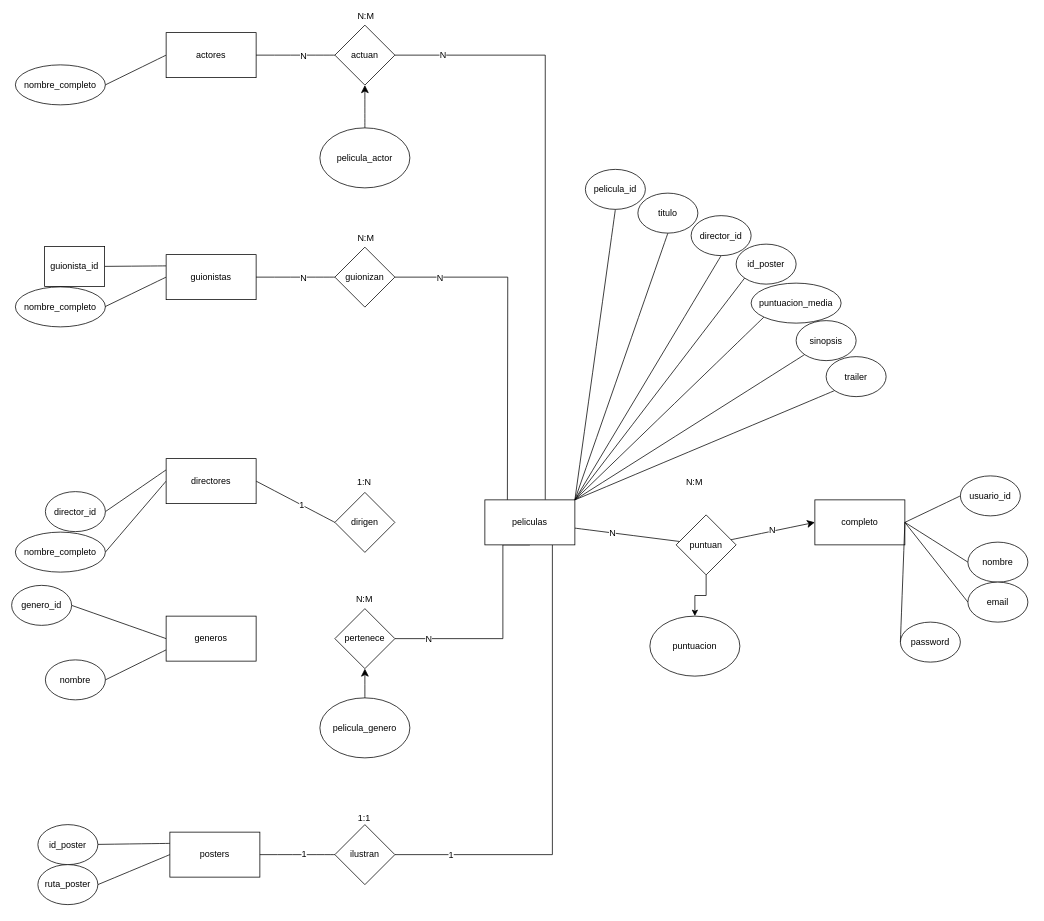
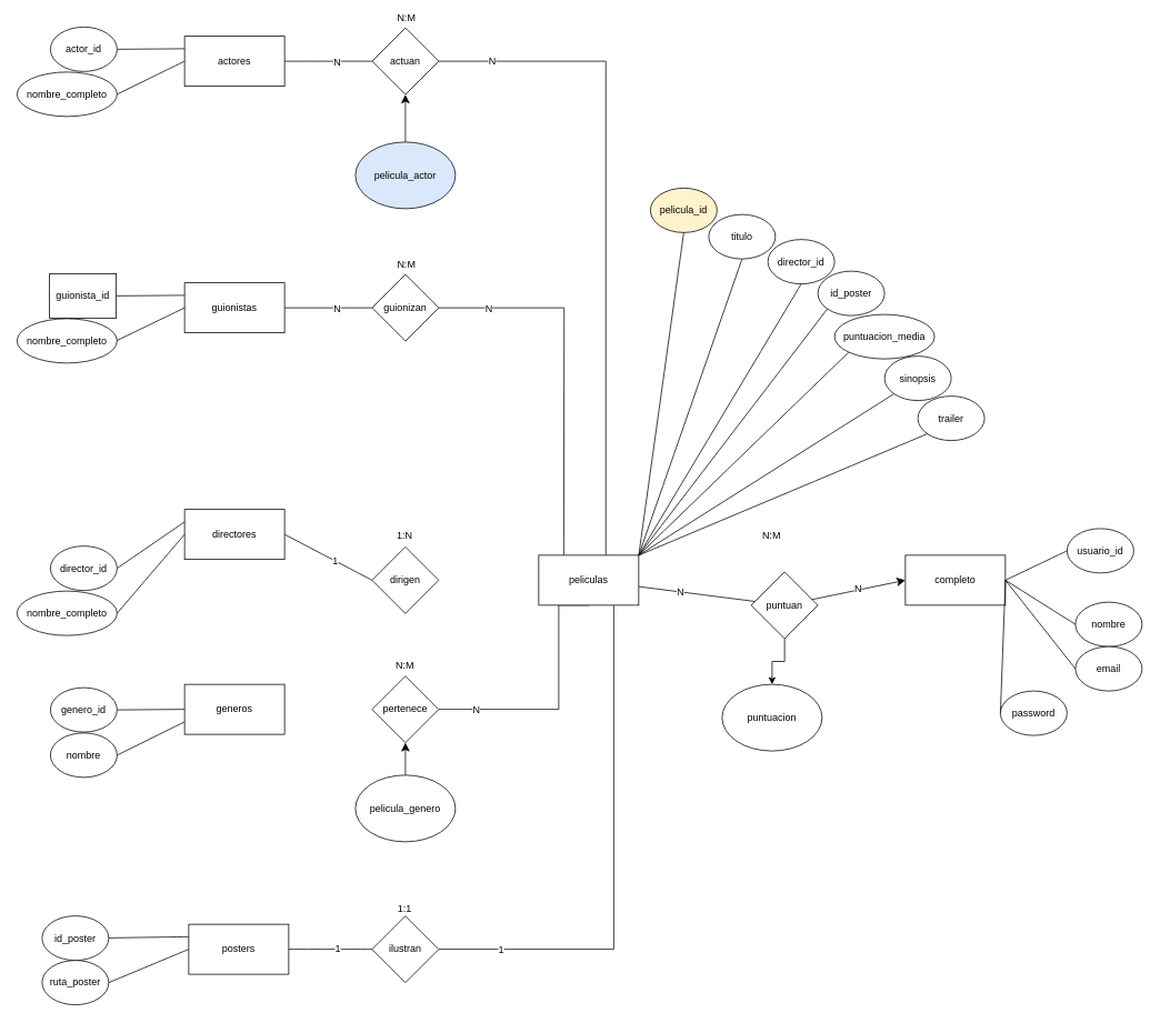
  <mxCell id="0" />
  <mxCell id="1" parent="0" />
  <mxCell id="2" style="rounded=0;orthogonalLoop=1;jettySize=auto;html=1;entryX=1;entryY=0.5;entryDx=0;entryDy=0;fontSize=12;startSize=8;endSize=8;endArrow=none;startFill=0;edgeStyle=orthogonalEdgeStyle;exitX=0.75;exitY=1;exitDx=0;exitDy=0;" parent="1" source="78" target="25" edge="1"><mxGeometry relative="1" as="geometry"><mxPoint x="736" y="684" as="sourcePoint" /><Array as="points"><mxPoint x="736" y="1139" /></Array></mxGeometry></mxCell>
  <mxCell id="3" value="1" style="edgeLabel;html=1;align=center;verticalAlign=middle;resizable=0;points=[];fontSize=12;" parent="2" vertex="1" connectable="0"><mxGeometry x="0.63" relative="1" as="geometry"><mxPoint x="-41" as="offset" /></mxGeometry></mxCell>
  <mxCell id="4" value="" style="edgeStyle=none;curved=1;rounded=0;orthogonalLoop=1;jettySize=auto;html=1;fontSize=12;startSize=8;endSize=8;endArrow=none;startFill=0;" parent="1" source="78" target="37" edge="1"><mxGeometry relative="1" as="geometry" /></mxCell>
  <mxCell id="5" value="N" style="edgeLabel;html=1;align=center;verticalAlign=middle;resizable=0;points=[];fontSize=12;" parent="4" vertex="1" connectable="0"><mxGeometry x="-0.292" relative="1" as="geometry"><mxPoint as="offset" /></mxGeometry></mxCell>
  <mxCell id="6" style="edgeStyle=none;curved=1;rounded=0;orthogonalLoop=1;jettySize=auto;html=1;exitX=0;exitY=0.5;exitDx=0;exitDy=0;entryX=1;entryY=0.5;entryDx=0;entryDy=0;fontSize=12;startSize=8;endSize=8;endArrow=none;startFill=0;" parent="1" source="8" target="14" edge="1"><mxGeometry relative="1" as="geometry" /></mxCell>
  <mxCell id="7" value="1" style="edgeLabel;html=1;align=center;verticalAlign=middle;resizable=0;points=[];fontSize=12;" parent="6" vertex="1" connectable="0"><mxGeometry x="-0.157" relative="1" as="geometry"><mxPoint as="offset" /></mxGeometry></mxCell>
  <mxCell id="8" value="dirigen" style="rhombus;whiteSpace=wrap;html=1;" parent="1" vertex="1"><mxGeometry x="446" y="656" width="80" height="80" as="geometry" /></mxCell>
+ <mxCell id="9" style="edgeStyle=none;curved=1;rounded=0;orthogonalLoop=1;jettySize=auto;html=1;exitX=0;exitY=0.25;exitDx=0;exitDy=0;entryX=1;entryY=0.5;entryDx=0;entryDy=0;fontSize=12;startSize=8;endSize=8;endArrow=none;startFill=0;" parent="1" source="11" target="59" edge="1"><mxGeometry relative="1" as="geometry" /></mxCell>
  <mxCell id="10" style="edgeStyle=none;curved=1;rounded=0;orthogonalLoop=1;jettySize=auto;html=1;exitX=0;exitY=0.5;exitDx=0;exitDy=0;entryX=1;entryY=0.5;entryDx=0;entryDy=0;fontSize=12;startSize=8;endSize=8;endArrow=none;startFill=0;" parent="1" source="11" target="58" edge="1"><mxGeometry relative="1" as="geometry" /></mxCell>
  <mxCell id="11" value="actores" style="rounded=0;whiteSpace=wrap;html=1;" parent="1" vertex="1"><mxGeometry x="221" y="43" width="120" height="60" as="geometry" /></mxCell>
  <mxCell id="12" style="edgeStyle=none;curved=1;rounded=0;orthogonalLoop=1;jettySize=auto;html=1;exitX=0;exitY=0.25;exitDx=0;exitDy=0;entryX=1;entryY=0.5;entryDx=0;entryDy=0;fontSize=12;startSize=8;endSize=8;endArrow=none;startFill=0;" parent="1" source="14" target="57" edge="1"><mxGeometry relative="1" as="geometry" /></mxCell>
  <mxCell id="13" style="edgeStyle=none;curved=1;rounded=0;orthogonalLoop=1;jettySize=auto;html=1;exitX=0;exitY=0.5;exitDx=0;exitDy=0;entryX=1;entryY=0.5;entryDx=0;entryDy=0;fontSize=12;startSize=8;endSize=8;endArrow=none;startFill=0;" parent="1" source="14" edge="1"><mxGeometry relative="1" as="geometry"><mxPoint x="140" y="735.665" as="targetPoint" /></mxGeometry></mxCell>
  <mxCell id="14" value="directores" style="rounded=0;whiteSpace=wrap;html=1;" parent="1" vertex="1"><mxGeometry x="221" y="611" width="120" height="60" as="geometry" /></mxCell>
  <mxCell id="15" style="edgeStyle=none;curved=1;rounded=0;orthogonalLoop=1;jettySize=auto;html=1;exitX=0;exitY=0.25;exitDx=0;exitDy=0;entryX=1;entryY=0.5;entryDx=0;entryDy=0;fontSize=12;startSize=8;endSize=8;endArrow=none;startFill=0;" parent="1" source="17" target="56" edge="1"><mxGeometry relative="1" as="geometry" /></mxCell>
  <mxCell id="16" style="edgeStyle=none;curved=1;rounded=0;orthogonalLoop=1;jettySize=auto;html=1;exitX=0;exitY=0.5;exitDx=0;exitDy=0;entryX=1;entryY=0.5;entryDx=0;entryDy=0;fontSize=12;startSize=8;endSize=8;endArrow=none;startFill=0;" parent="1" source="17" edge="1"><mxGeometry relative="1" as="geometry"><mxPoint x="139" y="408.665" as="targetPoint" /></mxGeometry></mxCell>
  <mxCell id="17" value="guionistas" style="rounded=0;whiteSpace=wrap;html=1;" parent="1" vertex="1"><mxGeometry x="221" y="339" width="120" height="60" as="geometry" /></mxCell>
  <mxCell id="18" style="edgeStyle=none;curved=1;rounded=0;orthogonalLoop=1;jettySize=auto;html=1;exitX=0;exitY=0.25;exitDx=0;exitDy=0;fontSize=12;startSize=8;endSize=8;endArrow=none;startFill=0;" parent="1" source="20" target="72" edge="1"><mxGeometry relative="1" as="geometry" /></mxCell>
  <mxCell id="19" style="edgeStyle=none;curved=1;rounded=0;orthogonalLoop=1;jettySize=auto;html=1;exitX=0;exitY=0.5;exitDx=0;exitDy=0;entryX=1;entryY=0.5;entryDx=0;entryDy=0;fontSize=12;startSize=8;endSize=8;endArrow=none;startFill=0;" parent="1" source="20" target="73" edge="1"><mxGeometry relative="1" as="geometry" /></mxCell>
  <mxCell id="20" value="p&lt;span style=&quot;background-color: transparent; color: light-dark(rgb(0, 0, 0), rgb(255, 255, 255));&quot;&gt;osters&lt;/span&gt;" style="rounded=0;whiteSpace=wrap;html=1;" parent="1" vertex="1"><mxGeometry x="226" y="1109" width="120" height="60" as="geometry" /></mxCell>
  <mxCell id="21" value="completo" style="rounded=0;whiteSpace=wrap;html=1;" parent="1" vertex="1"><mxGeometry x="1086" y="666" width="120" height="60" as="geometry" /></mxCell>
  <mxCell id="22" value="1:N" style="edgeLabel;html=1;align=center;verticalAlign=middle;resizable=0;points=[];fontSize=12;" parent="1" vertex="1" connectable="0"><mxGeometry x="491" y="642" as="geometry"><mxPoint x="-7" as="offset" /></mxGeometry></mxCell>
  <mxCell id="23" value="" style="edgeStyle=none;curved=1;rounded=0;orthogonalLoop=1;jettySize=auto;html=1;fontSize=12;startSize=8;endSize=8;endArrow=none;startFill=0;" parent="1" source="25" target="20" edge="1"><mxGeometry relative="1" as="geometry" /></mxCell>
  <mxCell id="24" value="1" style="edgeLabel;html=1;align=center;verticalAlign=middle;resizable=0;points=[];fontSize=12;" parent="23" vertex="1" connectable="0"><mxGeometry x="-0.163" y="-1" relative="1" as="geometry"><mxPoint as="offset" /></mxGeometry></mxCell>
  <mxCell id="25" value="ilustran" style="rhombus;whiteSpace=wrap;html=1;" parent="1" vertex="1"><mxGeometry x="446" y="1099" width="80" height="80" as="geometry" /></mxCell>
  <mxCell id="26" value="" style="edgeStyle=none;curved=1;rounded=0;orthogonalLoop=1;jettySize=auto;html=1;fontSize=12;startSize=8;endSize=8;endArrow=none;startFill=0;" parent="1" source="30" target="11" edge="1"><mxGeometry relative="1" as="geometry" /></mxCell>
  <mxCell id="27" value="N" style="edgeLabel;html=1;align=center;verticalAlign=middle;resizable=0;points=[];fontSize=12;" parent="26" vertex="1" connectable="0"><mxGeometry x="-0.28" relative="1" as="geometry"><mxPoint x="-5" as="offset" /></mxGeometry></mxCell>
  <mxCell id="28" style="rounded=0;orthogonalLoop=1;jettySize=auto;html=1;exitX=1;exitY=0.5;exitDx=0;exitDy=0;entryX=0.671;entryY=-0.005;entryDx=0;entryDy=0;fontSize=12;startSize=8;endSize=8;entryPerimeter=0;edgeStyle=orthogonalEdgeStyle;endArrow=none;startFill=0;" parent="1" source="30" target="78" edge="1"><mxGeometry relative="1" as="geometry" /></mxCell>
  <mxCell id="29" value="N" style="edgeLabel;html=1;align=center;verticalAlign=middle;resizable=0;points=[];fontSize=12;" parent="28" vertex="1" connectable="0"><mxGeometry x="-0.411" relative="1" as="geometry"><mxPoint x="-137" y="-34" as="offset" /></mxGeometry></mxCell>
  <mxCell id="30" value="actuan" style="rhombus;whiteSpace=wrap;html=1;" parent="1" vertex="1"><mxGeometry x="446" y="33" width="80" height="80" as="geometry" /></mxCell>
  <mxCell id="31" value="" style="edgeStyle=none;curved=1;rounded=0;orthogonalLoop=1;jettySize=auto;html=1;fontSize=12;startSize=8;endSize=8;endArrow=none;startFill=0;" parent="1" target="17" edge="1"><mxGeometry relative="1" as="geometry"><mxPoint x="446" y="369" as="sourcePoint" /></mxGeometry></mxCell>
  <mxCell id="32" value="N" style="edgeLabel;html=1;align=center;verticalAlign=middle;resizable=0;points=[];fontSize=12;" parent="31" vertex="1" connectable="0"><mxGeometry x="-0.043" relative="1" as="geometry"><mxPoint x="7" as="offset" /></mxGeometry></mxCell>
  <mxCell id="33" value="guionizan" style="rhombus;whiteSpace=wrap;html=1;" parent="1" vertex="1"><mxGeometry x="446" y="329" width="80" height="80" as="geometry" /></mxCell>
  <mxCell id="34" value="" style="edgeStyle=none;curved=1;rounded=0;orthogonalLoop=1;jettySize=auto;html=1;fontSize=12;startSize=8;endSize=8;" parent="1" source="37" edge="1"><mxGeometry relative="1" as="geometry"><mxPoint x="1086" y="696" as="targetPoint" /></mxGeometry></mxCell>
  <mxCell id="35" value="N" style="edgeLabel;html=1;align=center;verticalAlign=middle;resizable=0;points=[];fontSize=12;" parent="34" vertex="1" connectable="0"><mxGeometry x="-0.04" y="-3" relative="1" as="geometry"><mxPoint y="-5" as="offset" /></mxGeometry></mxCell>
  <mxCell id="36" style="edgeStyle=orthogonalEdgeStyle;rounded=0;orthogonalLoop=1;jettySize=auto;html=1;exitX=0.5;exitY=1;exitDx=0;exitDy=0;entryX=0.5;entryY=0;entryDx=0;entryDy=0;" parent="1" source="37" target="51" edge="1"><mxGeometry relative="1" as="geometry"><mxPoint x="925.833" y="861" as="targetPoint" /></mxGeometry></mxCell>
  <mxCell id="37" value="puntuan" style="rhombus;whiteSpace=wrap;html=1;" parent="1" vertex="1"><mxGeometry x="901" y="686" width="80" height="80" as="geometry" /></mxCell>
  <mxCell id="38" value="1:1" style="edgeLabel;html=1;align=center;verticalAlign=middle;resizable=0;points=[];fontSize=12;" parent="1" vertex="1" connectable="0"><mxGeometry x="491" y="1089" as="geometry"><mxPoint x="-7" as="offset" /></mxGeometry></mxCell>
  <mxCell id="39" value="N:M" style="edgeLabel;html=1;align=center;verticalAlign=middle;resizable=0;points=[];fontSize=12;" parent="1" vertex="1" connectable="0"><mxGeometry x="493" y="20" as="geometry"><mxPoint x="-7" as="offset" /></mxGeometry></mxCell>
  <mxCell id="40" value="N:M" style="edgeLabel;html=1;align=center;verticalAlign=middle;resizable=0;points=[];fontSize=12;" parent="1" vertex="1" connectable="0"><mxGeometry x="493" y="316" as="geometry"><mxPoint x="-7" as="offset" /></mxGeometry></mxCell>
  <mxCell id="41" style="edgeStyle=orthogonalEdgeStyle;rounded=0;orthogonalLoop=1;jettySize=auto;html=1;exitX=1;exitY=0.5;exitDx=0;exitDy=0;fontSize=12;startSize=8;endSize=8;endArrow=none;startFill=0;" parent="1" source="33" edge="1"><mxGeometry relative="1" as="geometry"><mxPoint x="676" y="666" as="targetPoint" /></mxGeometry></mxCell>
  <mxCell id="42" value="N" style="edgeLabel;html=1;align=center;verticalAlign=middle;resizable=0;points=[];fontSize=12;" parent="41" vertex="1" connectable="0"><mxGeometry x="-0.839" relative="1" as="geometry"><mxPoint x="23" as="offset" /></mxGeometry></mxCell>
  <mxCell id="43" value="N:M" style="edgeLabel;html=1;align=center;verticalAlign=middle;resizable=0;points=[];fontSize=12;" parent="1" vertex="1" connectable="0"><mxGeometry x="932" y="642" as="geometry"><mxPoint x="-8" y="-1" as="offset" /></mxGeometry></mxCell>
  <mxCell id="44" style="edgeStyle=none;curved=1;rounded=0;orthogonalLoop=1;jettySize=auto;html=1;exitX=0;exitY=0.5;exitDx=0;exitDy=0;entryX=1;entryY=0.5;entryDx=0;entryDy=0;fontSize=12;startSize=8;endSize=8;endArrow=none;startFill=0;" parent="1" source="46" target="54" edge="1"><mxGeometry relative="1" as="geometry" /></mxCell>
  <mxCell id="45" style="edgeStyle=none;curved=1;rounded=0;orthogonalLoop=1;jettySize=auto;html=1;exitX=0;exitY=0.75;exitDx=0;exitDy=0;fontSize=12;startSize=8;endSize=8;entryX=1;entryY=0.5;entryDx=0;entryDy=0;endArrow=none;startFill=0;" parent="1" source="46" target="55" edge="1"><mxGeometry relative="1" as="geometry" /></mxCell>
  <mxCell id="46" value="generos" style="rounded=0;whiteSpace=wrap;html=1;" parent="1" vertex="1"><mxGeometry x="221" y="821" width="120" height="60" as="geometry" /></mxCell>
  <mxCell id="47" style="edgeStyle=orthogonalEdgeStyle;rounded=0;orthogonalLoop=1;jettySize=auto;html=1;exitX=1;exitY=0.5;exitDx=0;exitDy=0;entryX=0.5;entryY=1;entryDx=0;entryDy=0;fontSize=12;startSize=8;endSize=8;endArrow=none;startFill=0;" parent="1" source="49" target="78" edge="1"><mxGeometry relative="1" as="geometry"><Array as="points"><mxPoint x="670" y="851" /><mxPoint x="670" y="726" /></Array></mxGeometry></mxCell>
  <mxCell id="48" value="N" style="edgeLabel;html=1;align=center;verticalAlign=middle;resizable=0;points=[];fontSize=12;" parent="47" vertex="1" connectable="0"><mxGeometry x="-0.86" relative="1" as="geometry"><mxPoint x="23" as="offset" /></mxGeometry></mxCell>
  <mxCell id="49" value="pertenece" style="rhombus;whiteSpace=wrap;html=1;" parent="1" vertex="1"><mxGeometry x="446" y="811" width="80" height="80" as="geometry" /></mxCell>
  <mxCell id="50" value="N:M" style="edgeLabel;html=1;align=center;verticalAlign=middle;resizable=0;points=[];fontSize=12;" parent="1" vertex="1" connectable="0"><mxGeometry x="491" y="797" as="geometry"><mxPoint x="-7" as="offset" /></mxGeometry></mxCell>
  <mxCell id="51" value="puntuacion" style="ellipse;whiteSpace=wrap;html=1;" parent="1" vertex="1"><mxGeometry x="866" y="821" width="120" height="80" as="geometry" /></mxCell>
  <mxCell id="52" value="" style="edgeStyle=none;curved=1;rounded=0;orthogonalLoop=1;jettySize=auto;html=1;fontSize=12;startSize=8;endSize=8;" edge="1" parent="1" source="53" target="49"><mxGeometry relative="1" as="geometry" /></mxCell>
  <mxCell id="53" value="pelicula_genero" style="ellipse;whiteSpace=wrap;html=1;" parent="1" vertex="1"><mxGeometry x="426" y="930" width="120" height="80" as="geometry" /></mxCell>
- <mxCell id="54" value="genero_id" style="ellipse;whiteSpace=wrap;html=1;" parent="1" vertex="1"><mxGeometry x="15" y="780" width="80" height="53.33" as="geometry" /></mxCell>
+ <mxCell id="54" value="genero_id" style="ellipse;whiteSpace=wrap;html=1;" parent="1" vertex="1"><mxGeometry x="60" y="825" width="80" height="53.33" as="geometry" /></mxCell>
  <mxCell id="55" value="nombre" style="ellipse;whiteSpace=wrap;html=1;" parent="1" vertex="1"><mxGeometry x="60" y="879.33" width="80" height="53.33" as="geometry" /></mxCell>
  <mxCell id="56" value="guionista_id" style="whiteSpace=wrap;html=1;rounded=0;" parent="1" vertex="1"><mxGeometry x="59" y="328" width="80" height="53.33" as="geometry" /></mxCell>
  <mxCell id="57" value="director_id" style="ellipse;whiteSpace=wrap;html=1;" parent="1" vertex="1"><mxGeometry x="60" y="655" width="80" height="53.33" as="geometry" /></mxCell>
  <mxCell id="58" value="nombre_completo" style="ellipse;whiteSpace=wrap;html=1;" parent="1" vertex="1"><mxGeometry x="20" y="86" width="120" height="53.33" as="geometry" /></mxCell>
+ <mxCell id="59" value="actor_id" style="ellipse;whiteSpace=wrap;html=1;" parent="1" vertex="1"><mxGeometry x="60" y="32" width="80" height="53.33" as="geometry" /></mxCell>
  <mxCell id="60" value="nombre_completo" style="ellipse;whiteSpace=wrap;html=1;" parent="1" vertex="1"><mxGeometry x="20" y="382" width="120" height="53.33" as="geometry" /></mxCell>
  <mxCell id="61" value="nombre_completo" style="ellipse;whiteSpace=wrap;html=1;" parent="1" vertex="1"><mxGeometry x="20" y="709" width="120" height="53.33" as="geometry" /></mxCell>
  <mxCell id="62" style="edgeStyle=none;curved=1;rounded=0;orthogonalLoop=1;jettySize=auto;html=1;exitX=0;exitY=1;exitDx=0;exitDy=0;fontSize=12;startSize=8;endSize=8;endArrow=none;startFill=0;entryX=1;entryY=0;entryDx=0;entryDy=0;" parent="1" source="63" target="78" edge="1"><mxGeometry relative="1" as="geometry"><mxPoint x="760" y="671" as="targetPoint" /></mxGeometry></mxCell>
  <mxCell id="63" value="puntuacion_media" style="ellipse;whiteSpace=wrap;html=1;" parent="1" vertex="1"><mxGeometry x="1001" y="377" width="120" height="53.33" as="geometry" /></mxCell>
  <mxCell id="64" style="edgeStyle=none;curved=1;rounded=0;orthogonalLoop=1;jettySize=auto;html=1;exitX=0.5;exitY=1;exitDx=0;exitDy=0;fontSize=12;startSize=8;endSize=8;endArrow=none;startFill=0;entryX=1;entryY=0;entryDx=0;entryDy=0;" parent="1" source="65" target="78" edge="1"><mxGeometry relative="1" as="geometry"><mxPoint x="760" y="671" as="targetPoint" /></mxGeometry></mxCell>
  <mxCell id="65" value="director_id" style="ellipse;whiteSpace=wrap;html=1;" parent="1" vertex="1"><mxGeometry x="921" y="287" width="80" height="53.33" as="geometry" /></mxCell>
  <mxCell id="66" style="edgeStyle=none;curved=1;rounded=0;orthogonalLoop=1;jettySize=auto;html=1;exitX=0.5;exitY=1;exitDx=0;exitDy=0;fontSize=12;startSize=8;endSize=8;endArrow=none;startFill=0;entryX=1;entryY=0;entryDx=0;entryDy=0;" parent="1" source="67" target="78" edge="1"><mxGeometry relative="1" as="geometry"><mxPoint x="760" y="671" as="targetPoint" /></mxGeometry></mxCell>
  <mxCell id="67" value="titulo" style="ellipse;whiteSpace=wrap;html=1;" parent="1" vertex="1"><mxGeometry x="850" y="257" width="80" height="53.33" as="geometry" /></mxCell>
  <mxCell id="68" style="edgeStyle=none;curved=1;rounded=0;orthogonalLoop=1;jettySize=auto;html=1;exitX=0;exitY=1;exitDx=0;exitDy=0;fontSize=12;startSize=8;endSize=8;endArrow=none;startFill=0;entryX=1;entryY=0;entryDx=0;entryDy=0;" parent="1" source="69" target="78" edge="1"><mxGeometry relative="1" as="geometry"><mxPoint x="760" y="671" as="targetPoint" /></mxGeometry></mxCell>
  <mxCell id="69" value="id_poster" style="ellipse;whiteSpace=wrap;html=1;" parent="1" vertex="1"><mxGeometry x="981" y="325" width="80" height="53.33" as="geometry" /></mxCell>
  <mxCell id="70" style="edgeStyle=none;curved=1;rounded=0;orthogonalLoop=1;jettySize=auto;html=1;exitX=0;exitY=1;exitDx=0;exitDy=0;fontSize=12;startSize=8;endSize=8;endArrow=none;startFill=0;entryX=1;entryY=0;entryDx=0;entryDy=0;" parent="1" source="71" target="78" edge="1"><mxGeometry relative="1" as="geometry"><mxPoint x="760" y="671" as="targetPoint" /></mxGeometry></mxCell>
  <mxCell id="71" value="sinopsis" style="ellipse;whiteSpace=wrap;html=1;" parent="1" vertex="1"><mxGeometry x="1061" y="427" width="80" height="53.33" as="geometry" /></mxCell>
  <mxCell id="72" value="id_poster" style="ellipse;whiteSpace=wrap;html=1;" parent="1" vertex="1"><mxGeometry x="50" y="1099" width="80" height="53.33" as="geometry" /></mxCell>
  <mxCell id="73" value="ruta_poster" style="ellipse;whiteSpace=wrap;html=1;" parent="1" vertex="1"><mxGeometry x="50" y="1152.33" width="80" height="53.33" as="geometry" /></mxCell>
  <mxCell id="74" style="edgeStyle=none;curved=1;rounded=0;orthogonalLoop=1;jettySize=auto;html=1;exitX=0.5;exitY=1;exitDx=0;exitDy=0;entryX=1;entryY=0;entryDx=0;entryDy=0;fontSize=12;startSize=8;endSize=8;endArrow=none;startFill=0;" parent="1" source="75" target="78" edge="1"><mxGeometry relative="1" as="geometry" /></mxCell>
- <mxCell id="75" value="pelicula_id" style="ellipse;whiteSpace=wrap;html=1;" parent="1" vertex="1"><mxGeometry x="780" y="225.34" width="80" height="53.33" as="geometry" /></mxCell>
+ <mxCell id="75" value="pelicula_id" style="ellipse;whiteSpace=wrap;html=1;fillColor=#fff2cc;" parent="1" vertex="1"><mxGeometry x="780" y="225.34" width="80" height="53.33" as="geometry" /></mxCell>
  <mxCell id="76" style="edgeStyle=none;curved=1;rounded=0;orthogonalLoop=1;jettySize=auto;html=1;exitX=0;exitY=1;exitDx=0;exitDy=0;fontSize=12;startSize=8;endSize=8;endArrow=none;startFill=0;entryX=1;entryY=0;entryDx=0;entryDy=0;" parent="1" source="77" target="78" edge="1"><mxGeometry relative="1" as="geometry"><mxPoint x="760" y="671" as="targetPoint" /></mxGeometry></mxCell>
  <mxCell id="77" value="trailer" style="ellipse;whiteSpace=wrap;html=1;" parent="1" vertex="1"><mxGeometry x="1101" y="475" width="80" height="53.33" as="geometry" /></mxCell>
  <mxCell id="78" value="peliculas" style="rounded=0;whiteSpace=wrap;html=1;" parent="1" vertex="1"><mxGeometry x="646" y="666" width="120" height="60" as="geometry" /></mxCell>
  <mxCell id="79" style="edgeStyle=none;curved=1;rounded=0;orthogonalLoop=1;jettySize=auto;html=1;exitX=0;exitY=0.5;exitDx=0;exitDy=0;fontSize=12;startSize=8;endSize=8;entryX=1;entryY=0.5;entryDx=0;entryDy=0;endArrow=none;startFill=0;" parent="1" source="80" target="21" edge="1"><mxGeometry relative="1" as="geometry" /></mxCell>
  <mxCell id="80" value="usuario_id" style="ellipse;whiteSpace=wrap;html=1;" parent="1" vertex="1"><mxGeometry x="1280" y="634.01" width="80" height="53.33" as="geometry" /></mxCell>
  <mxCell id="81" style="edgeStyle=none;curved=1;rounded=0;orthogonalLoop=1;jettySize=auto;html=1;exitX=0;exitY=0.5;exitDx=0;exitDy=0;fontSize=12;startSize=8;endSize=8;endArrow=none;startFill=0;entryX=1;entryY=0.5;entryDx=0;entryDy=0;" parent="1" source="82" target="21" edge="1"><mxGeometry relative="1" as="geometry"><mxPoint x="1260" y="731" as="targetPoint" /></mxGeometry></mxCell>
  <mxCell id="82" value="nombre" style="ellipse;whiteSpace=wrap;html=1;" parent="1" vertex="1"><mxGeometry x="1290" y="722.34" width="80" height="53.33" as="geometry" /></mxCell>
  <mxCell id="83" style="edgeStyle=none;curved=1;rounded=0;orthogonalLoop=1;jettySize=auto;html=1;exitX=0;exitY=0.5;exitDx=0;exitDy=0;fontSize=12;startSize=8;endSize=8;entryX=1;entryY=0.5;entryDx=0;entryDy=0;endArrow=none;startFill=0;" parent="1" source="84" target="21" edge="1"><mxGeometry relative="1" as="geometry"><mxPoint x="1200" y="691" as="targetPoint" /></mxGeometry></mxCell>
  <mxCell id="84" value="email" style="ellipse;whiteSpace=wrap;html=1;" parent="1" vertex="1"><mxGeometry x="1290" y="775.67" width="80" height="53.33" as="geometry" /></mxCell>
  <mxCell id="85" style="edgeStyle=none;curved=1;rounded=0;orthogonalLoop=1;jettySize=auto;html=1;exitX=0;exitY=0.5;exitDx=0;exitDy=0;fontSize=12;startSize=8;endSize=8;entryX=1;entryY=0.5;entryDx=0;entryDy=0;endArrow=none;startFill=0;" parent="1" source="86" target="21" edge="1"><mxGeometry relative="1" as="geometry"><mxPoint x="1190" y="681" as="targetPoint" /></mxGeometry></mxCell>
  <mxCell id="86" value="password" style="ellipse;whiteSpace=wrap;html=1;" parent="1" vertex="1"><mxGeometry x="1200" y="829" width="80" height="53.33" as="geometry" /></mxCell>
  <mxCell id="87" value="" style="edgeStyle=none;curved=1;rounded=0;orthogonalLoop=1;jettySize=auto;html=1;fontSize=12;startSize=8;endSize=8;" edge="1" parent="1" source="88" target="30"><mxGeometry relative="1" as="geometry" /></mxCell>
- <mxCell id="88" value="pelicula_actor" style="ellipse;whiteSpace=wrap;html=1;" vertex="1" parent="1"><mxGeometry x="426" y="170" width="120" height="80" as="geometry" /></mxCell>
+ <mxCell id="88" value="pelicula_actor" style="ellipse;whiteSpace=wrap;html=1;fillColor=#dae8fc;" vertex="1" parent="1"><mxGeometry x="426" y="170" width="120" height="80" as="geometry" /></mxCell>
